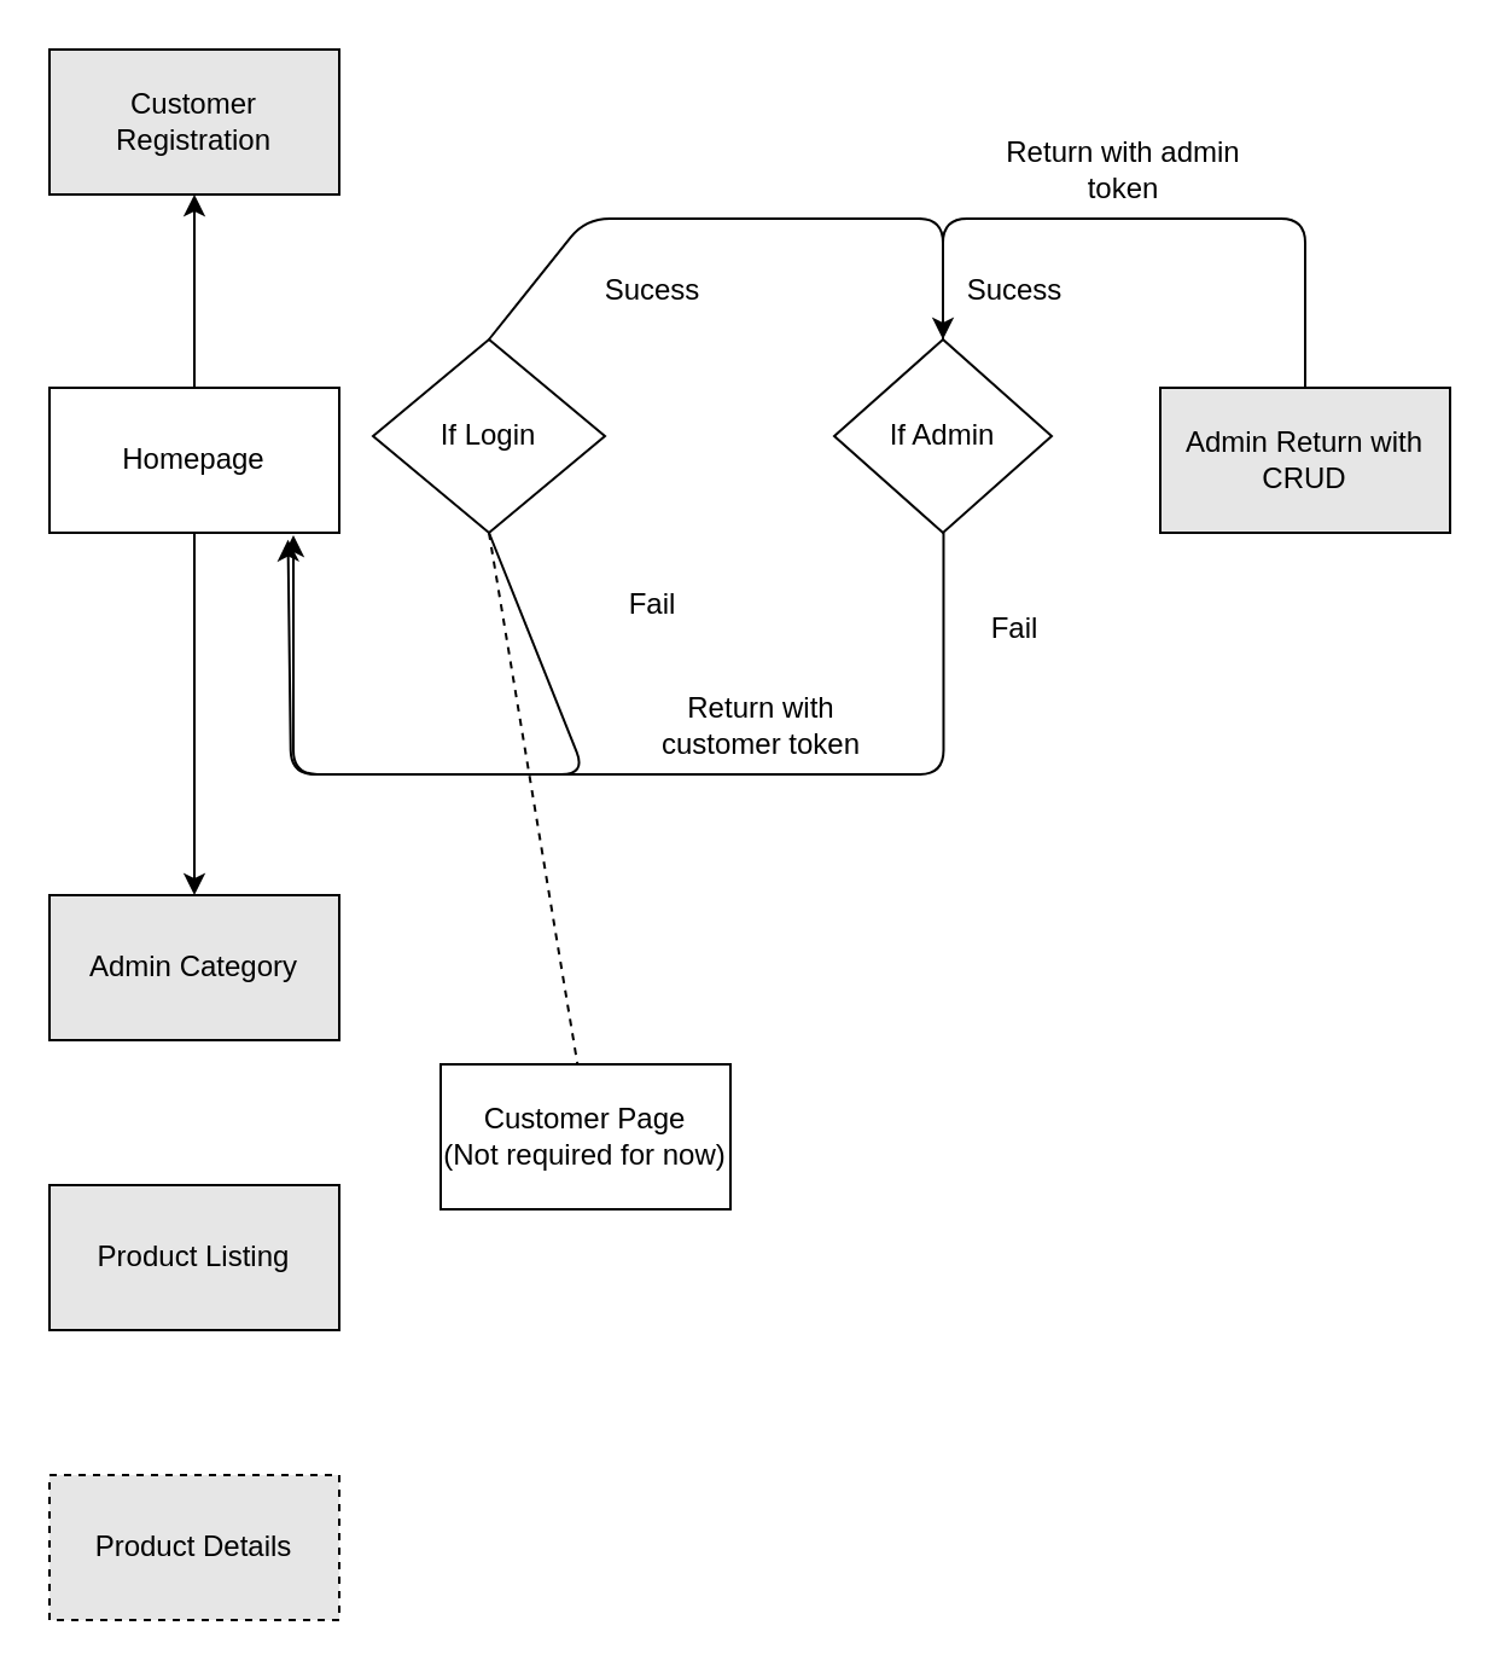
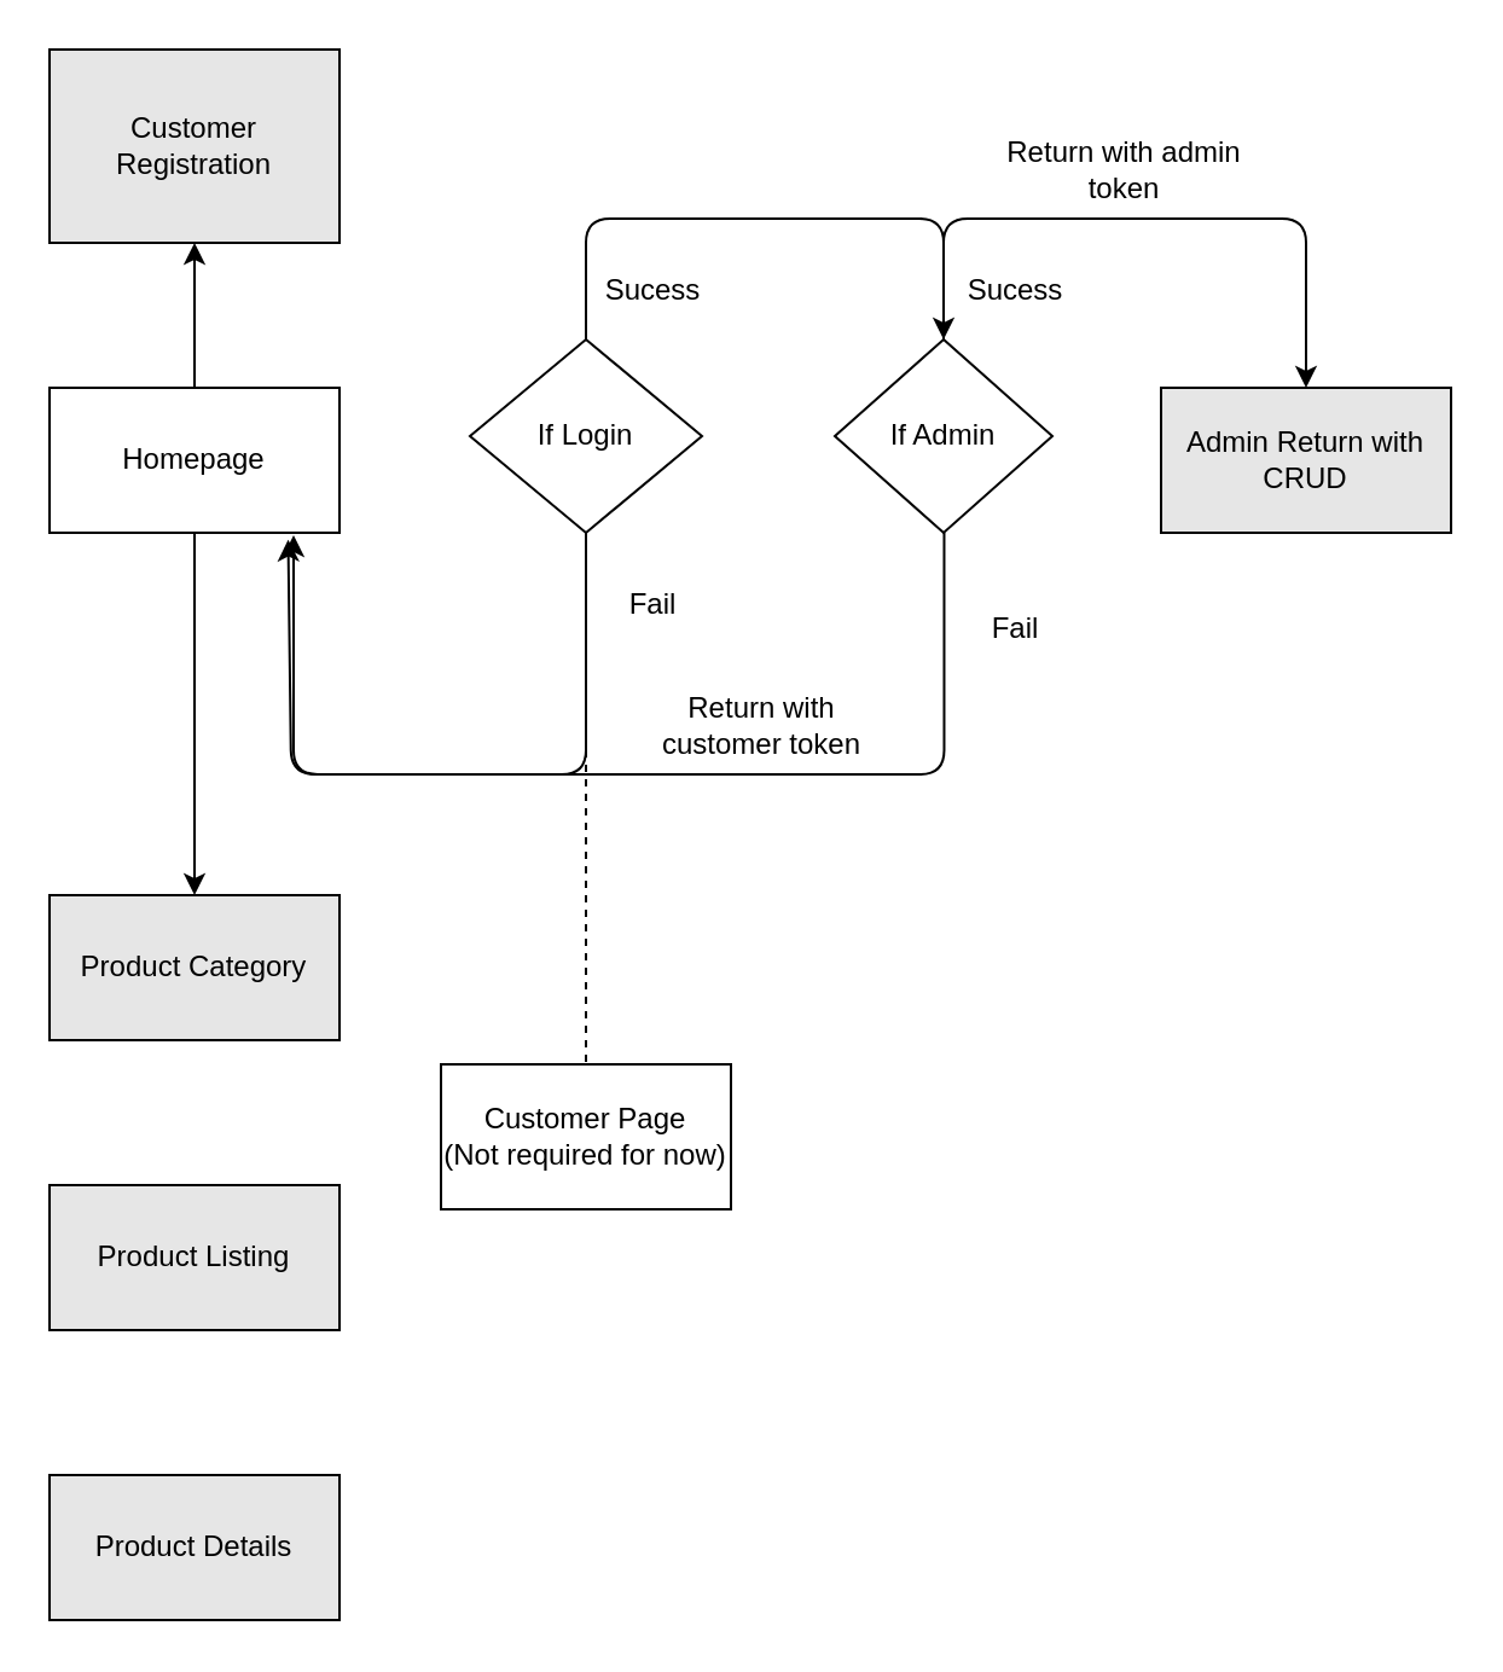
  <mxCell id="0" />
  <mxCell id="1" parent="0" />
  <mxCell id="2" value="Homepage" style="rounded=0;whiteSpace=wrap;html=1;" vertex="1" parent="1"><mxGeometry x="20" y="160" width="120" height="60" as="geometry" /></mxCell>
- <mxCell id="3" value="If Login&lt;br&gt;" style="rhombus;whiteSpace=wrap;html=1;" vertex="1" parent="1"><mxGeometry x="154" y="140" width="96" height="80" as="geometry" /></mxCell>
+ <mxCell id="3" value="If Login&lt;br&gt;" style="rhombus;whiteSpace=wrap;html=1;" vertex="1" parent="1"><mxGeometry x="194" y="140" width="96" height="80" as="geometry" /></mxCell>
  <mxCell id="4" value="" style="endArrow=classic;html=1;entryX=0.823;entryY=1.047;entryDx=0;entryDy=0;exitX=0.5;exitY=1;exitDx=0;exitDy=0;entryPerimeter=0;" edge="1" parent="1" source="3" target="2"><mxGeometry width="50" height="50" relative="1" as="geometry"><mxPoint x="80" y="330" as="sourcePoint" /><mxPoint x="190" y="270" as="targetPoint" /><Array as="points"><mxPoint x="242" y="320" /><mxPoint x="120" y="320" /></Array></mxGeometry></mxCell>
  <mxCell id="5" value="Fail" style="text;html=1;strokeColor=none;fillColor=none;align=center;verticalAlign=middle;whiteSpace=wrap;rounded=0;" vertex="1" parent="1"><mxGeometry x="250" y="240" width="40" height="20" as="geometry" /></mxCell>
  <mxCell id="6" value="" style="endArrow=classic;html=1;exitX=0.5;exitY=0;exitDx=0;exitDy=0;" edge="1" parent="1" source="3"><mxGeometry width="50" height="50" relative="1" as="geometry"><mxPoint x="140" y="300" as="sourcePoint" /><mxPoint x="390" y="140" as="targetPoint" /><Array as="points"><mxPoint x="242" y="90" /><mxPoint x="390" y="90" /></Array></mxGeometry></mxCell>
  <mxCell id="7" value="Sucess" style="text;html=1;strokeColor=none;fillColor=none;align=center;verticalAlign=middle;whiteSpace=wrap;rounded=0;" vertex="1" parent="1"><mxGeometry x="250" y="110" width="40" height="20" as="geometry" /></mxCell>
  <mxCell id="8" value="Return with admin token" style="text;html=1;strokeColor=none;fillColor=none;align=center;verticalAlign=middle;whiteSpace=wrap;rounded=0;" vertex="1" parent="1"><mxGeometry x="410" y="60" width="110" height="20" as="geometry" /></mxCell>
- <mxCell id="9" value="Admin Category&lt;br&gt;" style="rounded=0;whiteSpace=wrap;html=1;fillColor=#E6E6E6;" vertex="1" parent="1"><mxGeometry x="20" y="370" width="120" height="60" as="geometry" /></mxCell>
+ <mxCell id="9" value="Product Category&lt;br&gt;" style="rounded=0;whiteSpace=wrap;html=1;fillColor=#E6E6E6;" vertex="1" parent="1"><mxGeometry x="20" y="370" width="120" height="60" as="geometry" /></mxCell>
  <mxCell id="10" value="" style="endArrow=classic;html=1;exitX=0.5;exitY=1;exitDx=0;exitDy=0;entryX=0.5;entryY=0;entryDx=0;entryDy=0;" edge="1" parent="1" source="2" target="9"><mxGeometry width="50" height="50" relative="1" as="geometry"><mxPoint x="100" y="300" as="sourcePoint" /><mxPoint x="150" y="250" as="targetPoint" /></mxGeometry></mxCell>
  <mxCell id="11" value="Product Listing" style="rounded=0;whiteSpace=wrap;html=1;fillColor=#E6E6E6;" vertex="1" parent="1"><mxGeometry x="20" y="490" width="120" height="60" as="geometry" /></mxCell>
  <mxCell id="12" value="Admin Return with CRUD" style="rounded=0;whiteSpace=wrap;html=1;fillColor=#E6E6E6;" vertex="1" parent="1"><mxGeometry x="480" y="160" width="120" height="60" as="geometry" /></mxCell>
- <mxCell id="13" value="Product Details&lt;br&gt;" style="rounded=0;whiteSpace=wrap;html=1;fillColor=#E6E6E6;dashed=1;" vertex="1" parent="1"><mxGeometry x="20" y="610" width="120" height="60" as="geometry" /></mxCell>
- <mxCell id="14" value="Customer Registration" style="rounded=0;whiteSpace=wrap;html=1;fillColor=#E6E6E6;" vertex="1" parent="1"><mxGeometry x="20" y="20" width="120" height="60" as="geometry" /></mxCell>
+ <mxCell id="13" value="Product Details&lt;br&gt;" style="rounded=0;whiteSpace=wrap;html=1;fillColor=#E6E6E6;" vertex="1" parent="1"><mxGeometry x="20" y="610" width="120" height="60" as="geometry" /></mxCell>
+ <mxCell id="14" value="Customer Registration" style="rounded=0;whiteSpace=wrap;html=1;fillColor=#E6E6E6;" vertex="1" parent="1"><mxGeometry x="20" y="20" width="120" height="80" as="geometry" /></mxCell>
  <mxCell id="15" value="" style="endArrow=classic;html=1;entryX=0.5;entryY=1;entryDx=0;entryDy=0;exitX=0.5;exitY=0;exitDx=0;exitDy=0;" edge="1" parent="1" source="2" target="14"><mxGeometry width="50" height="50" relative="1" as="geometry"><mxPoint x="140" y="300" as="sourcePoint" /><mxPoint x="190" y="250" as="targetPoint" /></mxGeometry></mxCell>
  <mxCell id="16" value="If Admin" style="rhombus;whiteSpace=wrap;html=1;" vertex="1" parent="1"><mxGeometry x="345" y="140" width="90" height="80" as="geometry" /></mxCell>
- <mxCell id="17" value="" style="endArrow=none;html=1;exitX=0.5;exitY=0;exitDx=0;exitDy=0;entryX=0.5;entryY=0;entryDx=0;entryDy=0;" edge="1" parent="1" source="16" target="12"><mxGeometry width="50" height="50" relative="1" as="geometry"><mxPoint x="370" y="300" as="sourcePoint" /><mxPoint x="390" y="90" as="targetPoint" /><Array as="points"><mxPoint x="390" y="90" /><mxPoint x="540" y="90" /></Array></mxGeometry></mxCell>
+ <mxCell id="17" value="" style="endArrow=classic;html=1;exitX=0.5;exitY=0;exitDx=0;exitDy=0;entryX=0.5;entryY=0;entryDx=0;entryDy=0;" edge="1" parent="1" source="16" target="12"><mxGeometry width="50" height="50" relative="1" as="geometry"><mxPoint x="370" y="300" as="sourcePoint" /><mxPoint x="390" y="90" as="targetPoint" /><Array as="points"><mxPoint x="390" y="90" /><mxPoint x="540" y="90" /></Array></mxGeometry></mxCell>
  <mxCell id="18" value="Sucess" style="text;html=1;strokeColor=none;fillColor=none;align=center;verticalAlign=middle;whiteSpace=wrap;rounded=0;" vertex="1" parent="1"><mxGeometry x="400" y="110" width="40" height="20" as="geometry" /></mxCell>
  <mxCell id="19" value="" style="endArrow=classic;html=1;exitX=0.5;exitY=1;exitDx=0;exitDy=0;" edge="1" parent="1"><mxGeometry width="50" height="50" relative="1" as="geometry"><mxPoint x="390.24" y="220" as="sourcePoint" /><mxPoint x="121" y="221" as="targetPoint" /><Array as="points"><mxPoint x="390.24" y="320" /><mxPoint x="121" y="320" /></Array></mxGeometry></mxCell>
  <mxCell id="20" value="Fail" style="text;html=1;strokeColor=none;fillColor=none;align=center;verticalAlign=middle;whiteSpace=wrap;rounded=0;" vertex="1" parent="1"><mxGeometry x="400" y="250" width="40" height="20" as="geometry" /></mxCell>
  <mxCell id="21" value="Return with customer token" style="text;html=1;strokeColor=none;fillColor=none;align=center;verticalAlign=middle;whiteSpace=wrap;rounded=0;" vertex="1" parent="1"><mxGeometry x="260" y="290" width="110" height="20" as="geometry" /></mxCell>
  <mxCell id="22" value="" style="endArrow=none;dashed=1;html=1;exitX=0.5;exitY=1;exitDx=0;exitDy=0;" edge="1" parent="1" source="3"><mxGeometry width="50" height="50" relative="1" as="geometry"><mxPoint x="250" y="300" as="sourcePoint" /><mxPoint x="242" y="460" as="targetPoint" /></mxGeometry></mxCell>
  <mxCell id="23" value="Customer Page&lt;br&gt;(Not required for now)&lt;br&gt;" style="rounded=0;whiteSpace=wrap;html=1;" vertex="1" parent="1"><mxGeometry x="182" y="440" width="120" height="60" as="geometry" /></mxCell>
